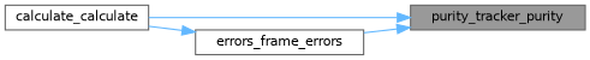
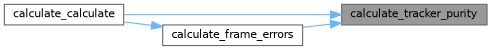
  digraph {
    fontname="DejaVu Sans"
    rankdir=RL
    node [color=grey40 fillcolor=white fontname="DejaVu Sans" fontsize=10 shape=box style=filled]
    edge [color=steelblue1 dir=back fontname="DejaVu Sans" fontsize=10 labelfontname=Helvetica labelfontsize=10 style=solid]
-   n1 [color=gray40 fillcolor=grey60 fontcolor=black height=0.2 label=purity_tracker_purity width=0.4]
+   n1 [color=gray40 fillcolor=grey60 fontcolor=black height=0.2 label=calculate_tracker_purity width=0.4]
    n2 [height=0.2 label=calculate_calculate width=0.4]
-   n3 [height=0.2 label=errors_frame_errors width=0.4]
+   n3 [height=0.2 label=calculate_frame_errors width=0.4]
    n1 -> n2
    n1 -> n3
    n3 -> n2
  }
